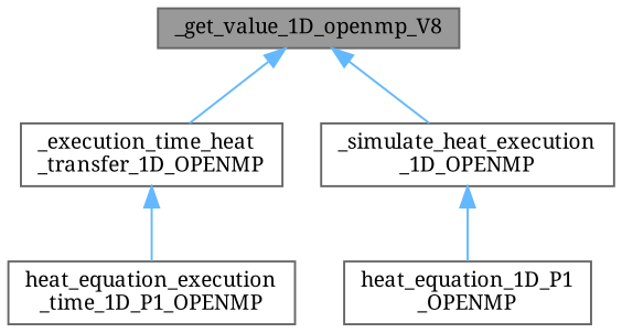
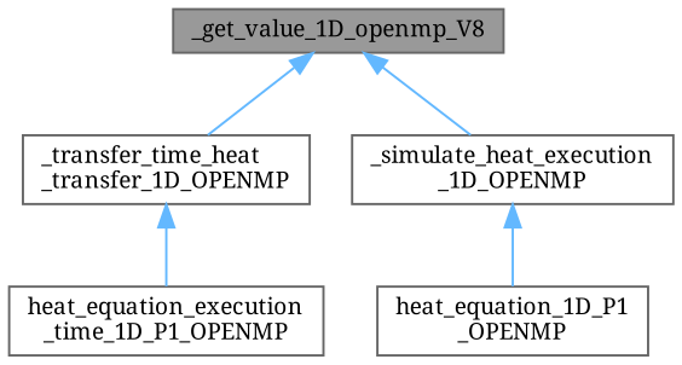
  digraph {
    fontname="Noto Serif"
    rankdir=TB
    node [color=grey40 fillcolor=white fontname="Noto Serif" fontsize=10 shape=box style=filled]
    edge [color=steelblue1 dir=back fontname="Noto Serif" fontsize=10 labelfontname=Helvetica labelfontsize=10 style=solid]
    n1 [color=gray40 fillcolor=grey60 fontcolor=black height=0.2 label=_get_value_1D_openmp_V8 width=0.4]
-   n2 [height=0.2 label="_execution_time_heat\l_transfer_1D_OPENMP" width=0.4]
+   n2 [height=0.2 label="_transfer_time_heat\l_transfer_1D_OPENMP" width=0.4]
    n3 [height=0.2 label="_simulate_heat_execution\l_1D_OPENMP" width=0.4]
    n4 [height=0.2 label="heat_equation_execution\l_time_1D_P1_OPENMP" width=0.4]
    n5 [height=0.2 label="heat_equation_1D_P1\l_OPENMP" width=0.4]
    n1 -> n2
    n1 -> n3
    n2 -> n4
    n3 -> n5
  }
